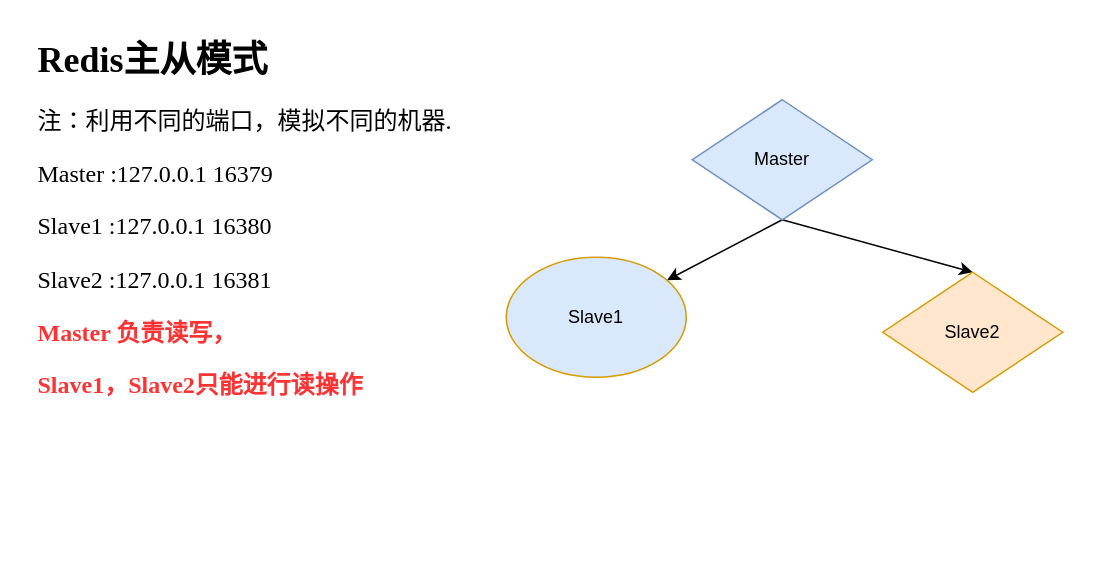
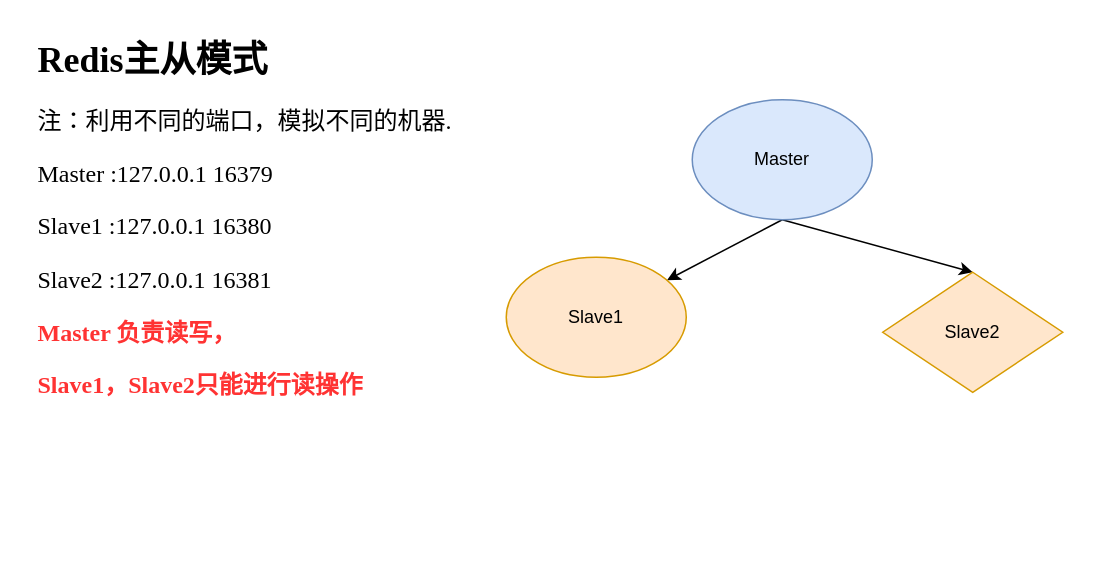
  <mxCell id="0" />
  <mxCell id="1" parent="0" />
  <mxCell id="2" style="rounded=0;orthogonalLoop=1;jettySize=auto;html=1;exitX=0.5;exitY=1;exitDx=0;exitDy=0;" edge="1" parent="1" source="4" target="5"><mxGeometry relative="1" as="geometry" /></mxCell>
  <mxCell id="3" style="edgeStyle=none;rounded=0;orthogonalLoop=1;jettySize=auto;html=1;exitX=0.5;exitY=1;exitDx=0;exitDy=0;entryX=0.5;entryY=0;entryDx=0;entryDy=0;" edge="1" parent="1" source="4" target="6"><mxGeometry relative="1" as="geometry" /></mxCell>
- <mxCell id="4" value="Master" style="rhombus;whiteSpace=wrap;html=1;fillColor=#dae8fc;strokeColor=#6c8ebf;" vertex="1" parent="1"><mxGeometry x="461" y="66" width="120" height="80" as="geometry" /></mxCell>
- <mxCell id="5" value="Slave1" style="ellipse;whiteSpace=wrap;html=1;fillColor=#dae8fc;strokeColor=#d79b00;" vertex="1" parent="1"><mxGeometry x="337" y="171" width="120" height="80" as="geometry" /></mxCell>
+ <mxCell id="4" value="Master" style="ellipse;whiteSpace=wrap;html=1;fillColor=#dae8fc;strokeColor=#6c8ebf;" vertex="1" parent="1"><mxGeometry x="461" y="66" width="120" height="80" as="geometry" /></mxCell>
+ <mxCell id="5" value="Slave1" style="ellipse;whiteSpace=wrap;html=1;fillColor=#ffe6cc;strokeColor=#d79b00;" vertex="1" parent="1"><mxGeometry x="337" y="171" width="120" height="80" as="geometry" /></mxCell>
  <mxCell id="6" value="Slave2" style="rhombus;whiteSpace=wrap;html=1;fillColor=#ffe6cc;strokeColor=#d79b00;" vertex="1" parent="1"><mxGeometry x="588" y="181" width="120" height="80" as="geometry" /></mxCell>
  <mxCell id="7" value="&lt;h1&gt;&lt;font face=&quot;Times New Roman&quot;&gt;Redis&lt;/font&gt;&lt;font face=&quot;楷体&quot;&gt;主从模式&lt;/font&gt;&lt;/h1&gt;&lt;p style=&quot;font-size: 16px&quot;&gt;&lt;font style=&quot;font-size: 16px&quot; face=&quot;楷体&quot;&gt;注：利用不同的端口，模拟不同的机器.&lt;/font&gt;&lt;/p&gt;&lt;p style=&quot;font-size: 16px&quot;&gt;&lt;font style=&quot;font-size: 16px&quot; face=&quot;Times New Roman&quot;&gt;Master :127.0.0.1 16379&lt;/font&gt;&lt;/p&gt;&lt;p style=&quot;font-size: 16px&quot;&gt;&lt;font style=&quot;font-size: 16px&quot; face=&quot;Times New Roman&quot;&gt;Slave1 :127.0.0.1 16380&lt;br&gt;&lt;/font&gt;&lt;/p&gt;&lt;p style=&quot;font-size: 16px&quot;&gt;&lt;font style=&quot;font-size: 16px&quot; face=&quot;Times New Roman&quot;&gt;Slave2 :127.0.0.1 16381&lt;/font&gt;&lt;br&gt;&lt;/p&gt;&lt;p style=&quot;font-size: 16px&quot;&gt;&lt;b&gt;&lt;font color=&quot;#ff3333&quot;&gt;&lt;font style=&quot;font-size: 16px&quot; face=&quot;Times New Roman&quot;&gt;Master &lt;/font&gt;&lt;font style=&quot;font-size: 16px&quot; face=&quot;楷体&quot;&gt;负责读写，&lt;/font&gt;&lt;/font&gt;&lt;/b&gt;&lt;/p&gt;&lt;p style=&quot;font-size: 16px&quot;&gt;&lt;b&gt;&lt;font color=&quot;#ff3333&quot;&gt;&lt;font style=&quot;font-size: 16px&quot; face=&quot;Times New Roman&quot;&gt;Slave1，Slave2&lt;/font&gt;&lt;font style=&quot;font-size: 16px&quot; face=&quot;楷体&quot;&gt;只能进行读操作&lt;/font&gt;&lt;/font&gt;&lt;/b&gt;&lt;/p&gt;&lt;p style=&quot;font-size: 16px&quot;&gt;&lt;font style=&quot;font-size: 16px&quot; face=&quot;Times New Roman&quot;&gt;&lt;br&gt;&lt;/font&gt;&lt;/p&gt;&lt;p style=&quot;font-size: 16px&quot;&gt;&lt;font style=&quot;font-size: 16px&quot; face=&quot;Times New Roman&quot;&gt;&lt;br&gt;&lt;/font&gt;&lt;/p&gt;" style="text;html=1;strokeColor=none;fillColor=none;spacing=5;spacingTop=-20;whiteSpace=wrap;overflow=hidden;rounded=0;" vertex="1" parent="1"><mxGeometry x="20" y="20" width="325" height="344" as="geometry" /></mxCell>
